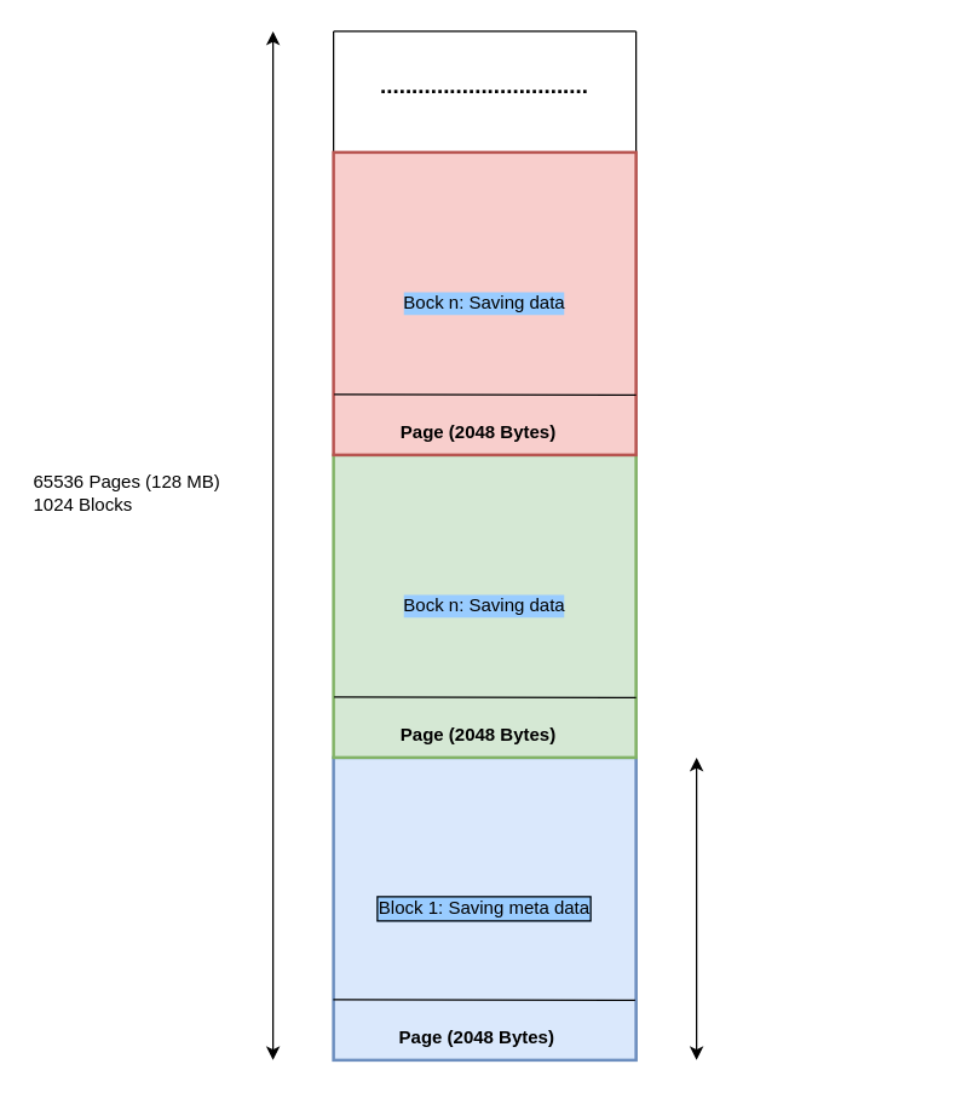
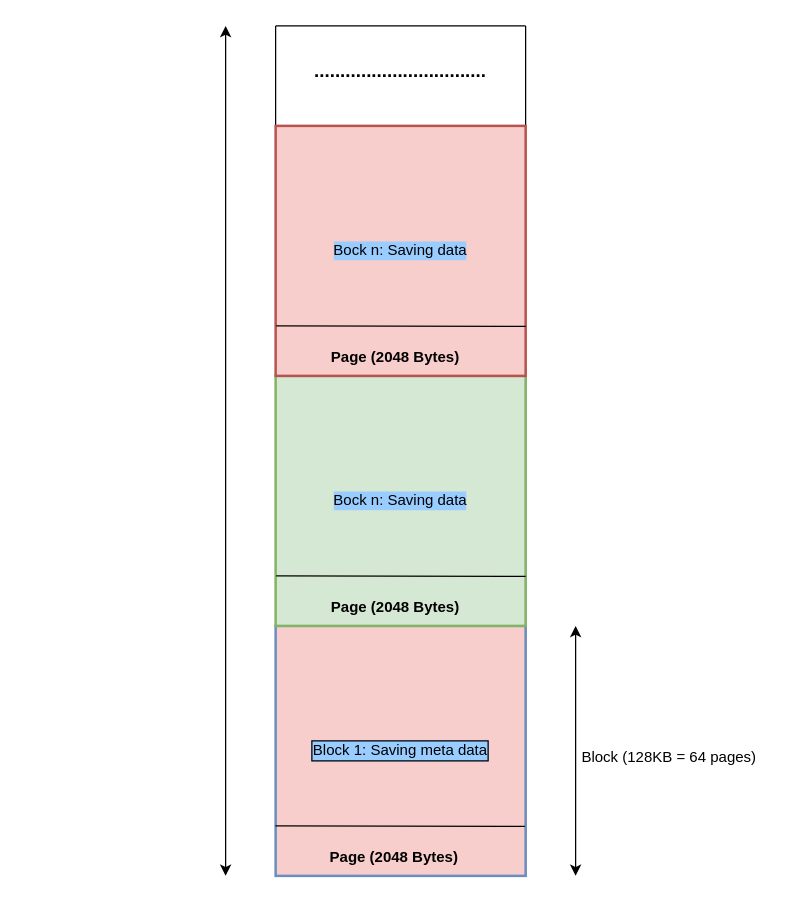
  <mxCell id="0" />
  <mxCell id="1" parent="0" />
  <mxCell id="2" value="" style="swimlane;startSize=0;" vertex="1" parent="1"><mxGeometry x="220" y="20" width="200" height="680" as="geometry" /></mxCell>
- <mxCell id="3" value="Block 1: Saving meta data" style="rounded=0;whiteSpace=wrap;html=1;labelBackgroundColor=#99CCFF;labelBorderColor=#000000;fillColor=#dae8fc;strokeColor=#6c8ebf;strokeWidth=2;" vertex="1" parent="2"><mxGeometry y="480" width="200" height="200" as="geometry" /></mxCell>
+ <mxCell id="3" value="Block 1: Saving meta data" style="rounded=0;whiteSpace=wrap;html=1;labelBackgroundColor=#99CCFF;labelBorderColor=#000000;fillColor=#f8cecc;strokeColor=#6c8ebf;strokeWidth=2;" vertex="1" parent="2"><mxGeometry y="480" width="200" height="200" as="geometry" /></mxCell>
  <mxCell id="4" value="Page (2048 Bytes)" style="text;html=1;strokeColor=none;fillColor=none;align=center;verticalAlign=middle;whiteSpace=wrap;rounded=0;fontStyle=1" vertex="1" parent="2"><mxGeometry x="40" y="650" width="110" height="30" as="geometry" /></mxCell>
  <mxCell id="5" value="Bock n: Saving data" style="rounded=0;whiteSpace=wrap;html=1;labelBackgroundColor=#99CCFF;labelBorderColor=none;fillColor=#d5e8d4;strokeColor=#82b366;strokeWidth=2;perimeterSpacing=2;" vertex="1" parent="2"><mxGeometry y="280" width="200" height="200" as="geometry" /></mxCell>
  <mxCell id="6" value="&lt;span&gt;Bock n: Saving data&lt;/span&gt;" style="rounded=0;whiteSpace=wrap;html=1;labelBackgroundColor=#99CCFF;labelBorderColor=none;fillColor=#f8cecc;strokeColor=#b85450;strokeWidth=2;" vertex="1" parent="2"><mxGeometry y="80" width="200" height="200" as="geometry" /></mxCell>
  <mxCell id="7" value="&lt;b&gt;&lt;font style=&quot;font-size: 15px&quot;&gt;.................................&lt;/font&gt;&lt;/b&gt;" style="text;html=1;strokeColor=none;fillColor=none;align=center;verticalAlign=middle;whiteSpace=wrap;rounded=0;" vertex="1" parent="2"><mxGeometry x="25" y="20" width="150" height="30" as="geometry" /></mxCell>
  <mxCell id="8" value="" style="endArrow=none;html=1;rounded=0;fontSize=15;fontColor=#000000;entryX=-0.001;entryY=0.8;entryDx=0;entryDy=0;entryPerimeter=0;exitX=0.997;exitY=0.802;exitDx=0;exitDy=0;exitPerimeter=0;" edge="1" parent="2" source="3" target="3"><mxGeometry width="50" height="50" relative="1" as="geometry"><mxPoint x="360" y="630" as="sourcePoint" /><mxPoint x="210" y="430" as="targetPoint" /></mxGeometry></mxCell>
  <mxCell id="9" value="Page (2048 Bytes)" style="text;html=1;strokeColor=none;fillColor=none;align=center;verticalAlign=middle;whiteSpace=wrap;rounded=0;fontStyle=1" vertex="1" parent="2"><mxGeometry x="40.6" y="450" width="110" height="30" as="geometry" /></mxCell>
  <mxCell id="10" value="" style="endArrow=none;html=1;rounded=0;fontSize=15;fontColor=#000000;entryX=-0.001;entryY=0.8;entryDx=0;entryDy=0;entryPerimeter=0;exitX=0.997;exitY=0.802;exitDx=0;exitDy=0;exitPerimeter=0;" edge="1" parent="2"><mxGeometry width="50" height="50" relative="1" as="geometry"><mxPoint x="200.0" y="440.4" as="sourcePoint" /><mxPoint x="0.4" y="440" as="targetPoint" /></mxGeometry></mxCell>
  <mxCell id="11" value="Page (2048 Bytes)" style="text;html=1;strokeColor=none;fillColor=none;align=center;verticalAlign=middle;whiteSpace=wrap;rounded=0;fontStyle=1" vertex="1" parent="2"><mxGeometry x="40.6" y="250" width="110" height="30" as="geometry" /></mxCell>
  <mxCell id="12" value="" style="endArrow=none;html=1;rounded=0;fontSize=15;fontColor=#000000;entryX=-0.001;entryY=0.8;entryDx=0;entryDy=0;entryPerimeter=0;exitX=0.997;exitY=0.802;exitDx=0;exitDy=0;exitPerimeter=0;" edge="1" parent="2"><mxGeometry width="50" height="50" relative="1" as="geometry"><mxPoint x="200.0" y="240.4" as="sourcePoint" /><mxPoint x="0.4" y="240" as="targetPoint" /></mxGeometry></mxCell>
  <mxCell id="13" value="" style="endArrow=classic;startArrow=classic;html=1;rounded=0;" edge="1" parent="1"><mxGeometry width="50" height="50" relative="1" as="geometry"><mxPoint x="180" y="20" as="sourcePoint" /><mxPoint x="180" y="700" as="targetPoint" /></mxGeometry></mxCell>
- <mxCell id="14" value="65536 Pages (128 MB)&lt;br&gt;1024 Blocks" style="text;html=1;strokeColor=none;fillColor=none;align=left;verticalAlign=middle;whiteSpace=wrap;rounded=0;" vertex="1" parent="1"><mxGeometry x="20" y="310" width="150" height="30" as="geometry" /></mxCell>
  <mxCell id="15" value="" style="endArrow=classic;startArrow=classic;html=1;rounded=0;" edge="1" parent="1"><mxGeometry width="50" height="50" relative="1" as="geometry"><mxPoint x="460" y="500" as="sourcePoint" /><mxPoint x="460" y="700" as="targetPoint" /></mxGeometry></mxCell>
+ <mxCell id="16" value="Block (128KB = 64 pages)" style="text;html=1;strokeColor=none;fillColor=none;align=center;verticalAlign=middle;whiteSpace=wrap;rounded=0;" vertex="1" parent="1"><mxGeometry x="460" y="590" width="150" height="30" as="geometry" /></mxCell>
